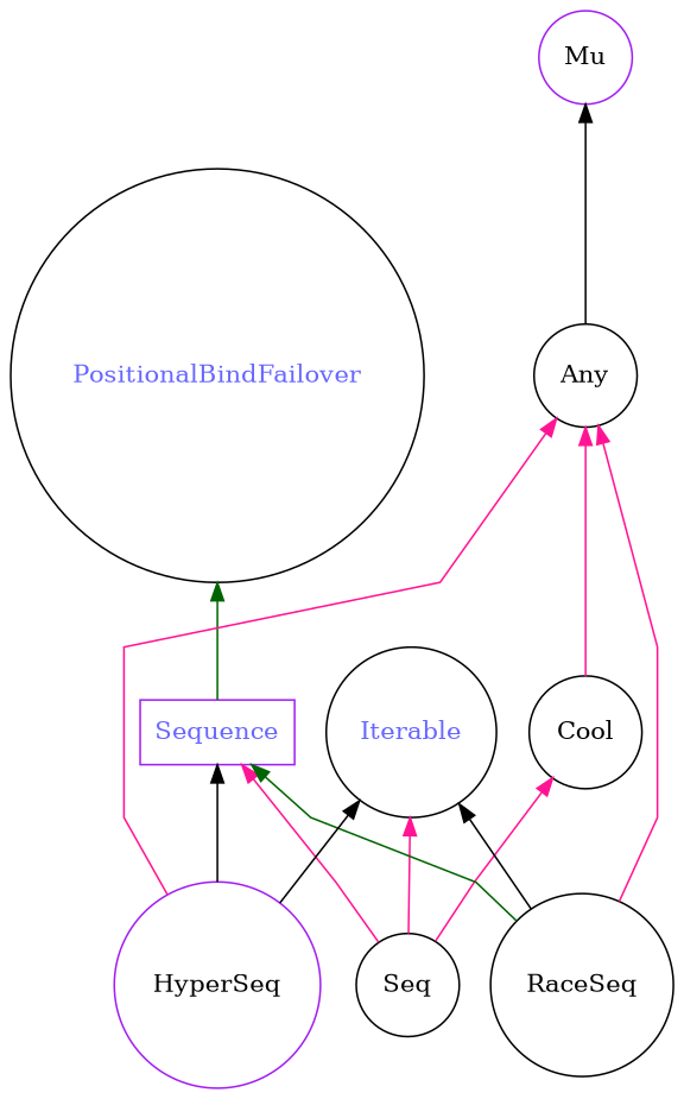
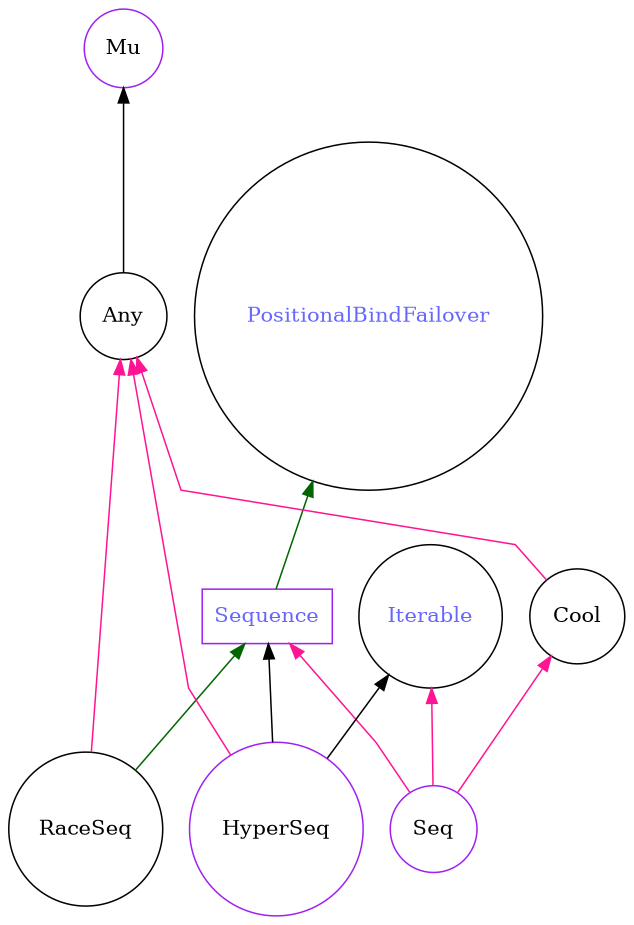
  digraph {
    fontname="DejaVu Serif"
    rankdir=BT
    splines=polyline
    node [color=black fontcolor="#000000" fontname="DejaVu Serif" shape=circle]
    edge [color=deeppink fontname="DejaVu Serif"]
    Sequence [color=purple fontcolor="#6666FF" shape=box]
    PositionalBindFailover [fontcolor="#6666FF"]
    Mu [color=purple]
    Any
    Cool
    Iterable [fontcolor="#6666FF"]
-   Seq
+   Seq [color=purple]
    RaceSeq
    HyperSeq [color=purple]
    Sequence -> PositionalBindFailover [color=darkgreen]
    Any -> Mu [color=black]
    Cool -> Any
    Seq -> Sequence
    Seq -> Cool
    Seq -> Iterable
    RaceSeq -> Sequence [color=darkgreen]
    RaceSeq -> Any
-   RaceSeq -> Iterable [color=black]
    HyperSeq -> Sequence [color=black]
    HyperSeq -> Any
    HyperSeq -> Iterable [color=black]
  }
